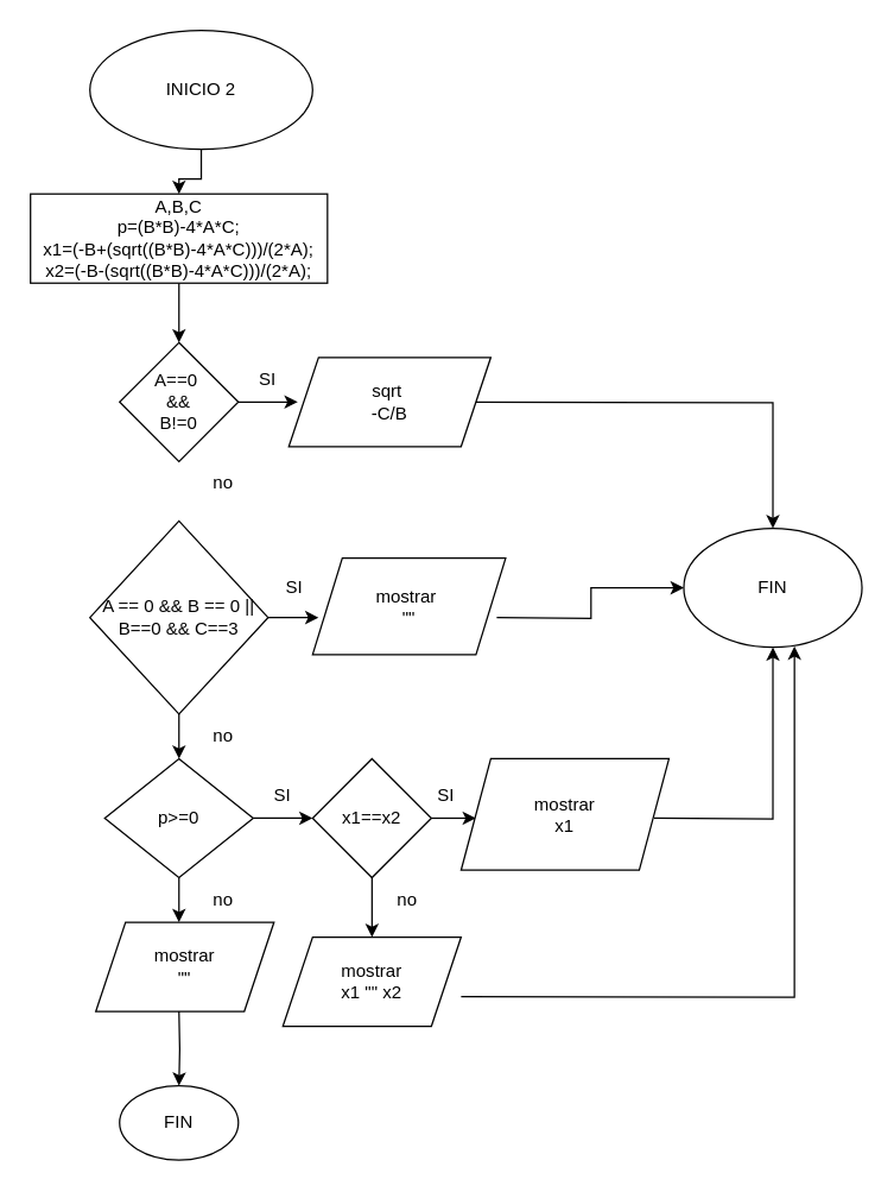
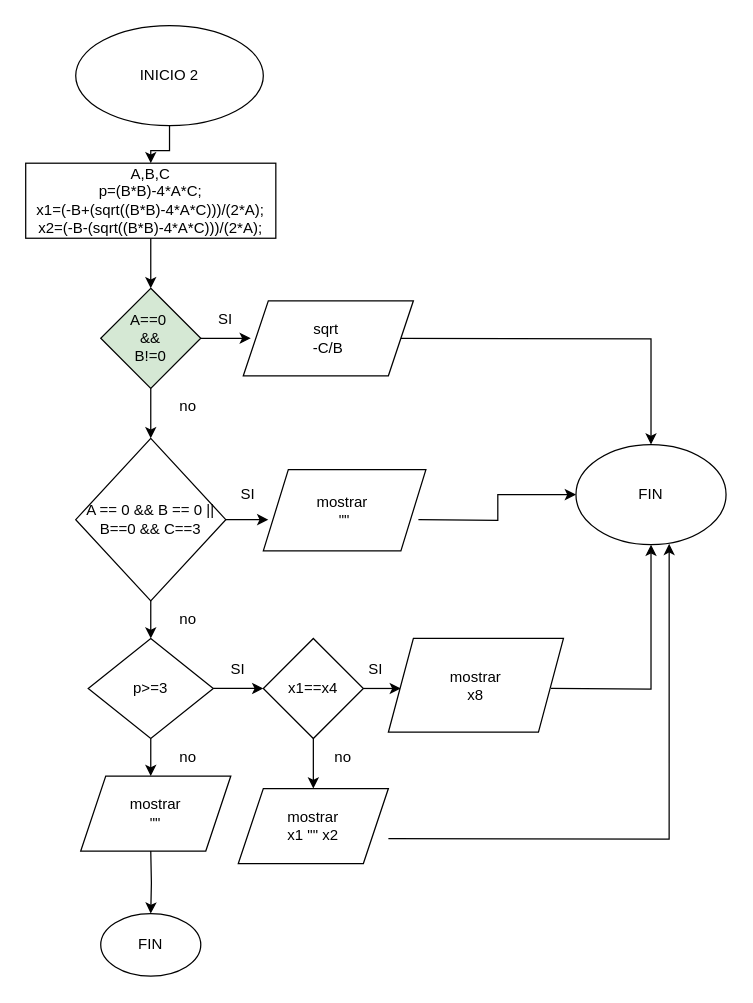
  <mxCell id="0" />
  <mxCell id="1" parent="0" />
  <mxCell id="2" value="" style="edgeStyle=orthogonalEdgeStyle;rounded=0;orthogonalLoop=1;jettySize=auto;html=1;" edge="1" parent="1" source="3" target="5"><mxGeometry relative="1" as="geometry" /></mxCell>
  <mxCell id="3" value="INICIO 2" style="ellipse;whiteSpace=wrap;html=1;" vertex="1" parent="1"><mxGeometry x="60" y="20" width="150" height="80" as="geometry" /></mxCell>
  <mxCell id="4" value="" style="edgeStyle=orthogonalEdgeStyle;rounded=0;orthogonalLoop=1;jettySize=auto;html=1;" edge="1" parent="1" source="5" target="8"><mxGeometry relative="1" as="geometry" /></mxCell>
  <mxCell id="5" value="A,B,C&lt;br&gt;&lt;div&gt;p=(B*B)-4*A*C;&lt;br&gt;&lt;/div&gt;&lt;div&gt;x1=(-B+(sqrt((B*B)-4*A*C)))/(2*A);&lt;br&gt;&lt;/div&gt;&lt;div&gt;x2=(-B-(sqrt((B*B)-4*A*C)))/(2*A);&lt;br&gt;&lt;/div&gt;" style="whiteSpace=wrap;html=1;" vertex="1" parent="1"><mxGeometry x="20" y="130" width="200" height="60" as="geometry" /></mxCell>
  <mxCell id="6" value="" style="edgeStyle=orthogonalEdgeStyle;rounded=0;orthogonalLoop=1;jettySize=auto;html=1;" edge="1" parent="1" source="8"><mxGeometry relative="1" as="geometry"><mxPoint x="200" y="270" as="targetPoint" /></mxGeometry></mxCell>
- <mxCell id="8" value="A==0&amp;nbsp;&lt;div&gt;&amp;amp;&amp;amp;&lt;div&gt;B!=0&lt;/div&gt;&lt;/div&gt;" style="rhombus;whiteSpace=wrap;html=1;" vertex="1" parent="1"><mxGeometry x="80" y="230" width="80" height="80" as="geometry" /></mxCell>
+ <mxCell id="7" value="" style="edgeStyle=orthogonalEdgeStyle;rounded=0;orthogonalLoop=1;jettySize=auto;html=1;" edge="1" parent="1" source="8" target="13"><mxGeometry relative="1" as="geometry" /></mxCell>
+ <mxCell id="8" value="A==0&amp;nbsp;&lt;div&gt;&amp;amp;&amp;amp;&lt;div&gt;B!=0&lt;/div&gt;&lt;/div&gt;" style="rhombus;whiteSpace=wrap;html=1;fillColor=#d5e8d4;" vertex="1" parent="1"><mxGeometry x="80" y="230" width="80" height="80" as="geometry" /></mxCell>
  <mxCell id="9" style="edgeStyle=orthogonalEdgeStyle;rounded=0;orthogonalLoop=1;jettySize=auto;html=1;" edge="1" parent="1" target="31"><mxGeometry relative="1" as="geometry"><mxPoint x="320" y="270" as="sourcePoint" /></mxGeometry></mxCell>
  <mxCell id="10" value="SI" style="text;html=1;align=center;verticalAlign=middle;whiteSpace=wrap;rounded=0;" vertex="1" parent="1"><mxGeometry x="150" y="240" width="60" height="30" as="geometry" /></mxCell>
  <mxCell id="11" value="" style="edgeStyle=orthogonalEdgeStyle;rounded=0;orthogonalLoop=1;jettySize=auto;html=1;" edge="1" parent="1" source="13"><mxGeometry relative="1" as="geometry"><mxPoint x="214" y="415" as="targetPoint" /></mxGeometry></mxCell>
  <mxCell id="12" value="" style="edgeStyle=orthogonalEdgeStyle;rounded=0;orthogonalLoop=1;jettySize=auto;html=1;" edge="1" parent="1" source="13" target="19"><mxGeometry relative="1" as="geometry" /></mxCell>
  <mxCell id="13" value="A == 0 &amp;amp;&amp;amp; B == 0 || B==0 &amp;amp;&amp;amp; C==3" style="rhombus;whiteSpace=wrap;html=1;" vertex="1" parent="1"><mxGeometry x="60" y="350" width="120" height="130" as="geometry" /></mxCell>
  <mxCell id="14" value="no" style="text;html=1;align=center;verticalAlign=middle;whiteSpace=wrap;rounded=0;" vertex="1" parent="1"><mxGeometry x="120" y="310" width="60" height="30" as="geometry" /></mxCell>
  <mxCell id="15" style="edgeStyle=orthogonalEdgeStyle;rounded=0;orthogonalLoop=1;jettySize=auto;html=1;entryX=0;entryY=0.5;entryDx=0;entryDy=0;" edge="1" parent="1" target="31"><mxGeometry relative="1" as="geometry"><mxPoint x="334" y="415" as="sourcePoint" /></mxGeometry></mxCell>
  <mxCell id="16" value="SI" style="text;html=1;align=center;verticalAlign=middle;whiteSpace=wrap;rounded=0;" vertex="1" parent="1"><mxGeometry x="167.5" y="380" width="60" height="30" as="geometry" /></mxCell>
  <mxCell id="17" value="" style="edgeStyle=orthogonalEdgeStyle;rounded=0;orthogonalLoop=1;jettySize=auto;html=1;" edge="1" parent="1" source="19" target="23"><mxGeometry relative="1" as="geometry" /></mxCell>
  <mxCell id="18" value="" style="edgeStyle=orthogonalEdgeStyle;rounded=0;orthogonalLoop=1;jettySize=auto;html=1;" edge="1" parent="1" source="19"><mxGeometry relative="1" as="geometry"><mxPoint x="120" y="620" as="targetPoint" /></mxGeometry></mxCell>
- <mxCell id="19" value="p&amp;gt;=0" style="rhombus;whiteSpace=wrap;html=1;" vertex="1" parent="1"><mxGeometry x="70" y="510" width="100" height="80" as="geometry" /></mxCell>
+ <mxCell id="19" value="p&amp;gt;=3" style="rhombus;whiteSpace=wrap;html=1;" vertex="1" parent="1"><mxGeometry x="70" y="510" width="100" height="80" as="geometry" /></mxCell>
  <mxCell id="20" value="SI" style="text;html=1;align=center;verticalAlign=middle;whiteSpace=wrap;rounded=0;" vertex="1" parent="1"><mxGeometry x="160" y="520" width="60" height="30" as="geometry" /></mxCell>
  <mxCell id="21" value="" style="edgeStyle=orthogonalEdgeStyle;rounded=0;orthogonalLoop=1;jettySize=auto;html=1;" edge="1" parent="1" source="23"><mxGeometry relative="1" as="geometry"><mxPoint x="320" y="550" as="targetPoint" /></mxGeometry></mxCell>
  <mxCell id="22" value="" style="edgeStyle=orthogonalEdgeStyle;rounded=0;orthogonalLoop=1;jettySize=auto;html=1;" edge="1" parent="1" source="23"><mxGeometry relative="1" as="geometry"><mxPoint x="250" y="630" as="targetPoint" /></mxGeometry></mxCell>
- <mxCell id="23" value="x1==x2" style="rhombus;whiteSpace=wrap;html=1;" vertex="1" parent="1"><mxGeometry x="210" y="510" width="80" height="80" as="geometry" /></mxCell>
+ <mxCell id="23" value="x1==x4" style="rhombus;whiteSpace=wrap;html=1;" vertex="1" parent="1"><mxGeometry x="210" y="510" width="80" height="80" as="geometry" /></mxCell>
  <mxCell id="24" style="edgeStyle=orthogonalEdgeStyle;rounded=0;orthogonalLoop=1;jettySize=auto;html=1;entryX=0.5;entryY=1;entryDx=0;entryDy=0;" edge="1" parent="1" target="31"><mxGeometry relative="1" as="geometry"><mxPoint x="530" y="440" as="targetPoint" /><mxPoint x="440" y="550" as="sourcePoint" /></mxGeometry></mxCell>
  <mxCell id="25" value="SI" style="text;html=1;align=center;verticalAlign=middle;whiteSpace=wrap;rounded=0;" vertex="1" parent="1"><mxGeometry x="270" y="520" width="60" height="30" as="geometry" /></mxCell>
  <mxCell id="26" value="no" style="text;html=1;align=center;verticalAlign=middle;whiteSpace=wrap;rounded=0;" vertex="1" parent="1"><mxGeometry x="244" y="590" width="60" height="30" as="geometry" /></mxCell>
  <mxCell id="27" value="" style="edgeStyle=orthogonalEdgeStyle;rounded=0;orthogonalLoop=1;jettySize=auto;html=1;" edge="1" parent="1" target="30"><mxGeometry relative="1" as="geometry"><mxPoint x="120" y="680" as="sourcePoint" /></mxGeometry></mxCell>
  <mxCell id="28" value="no" style="text;html=1;align=center;verticalAlign=middle;whiteSpace=wrap;rounded=0;" vertex="1" parent="1"><mxGeometry x="120" y="480" width="60" height="30" as="geometry" /></mxCell>
  <mxCell id="29" value="no" style="text;html=1;align=center;verticalAlign=middle;whiteSpace=wrap;rounded=0;" vertex="1" parent="1"><mxGeometry x="120" y="590" width="60" height="30" as="geometry" /></mxCell>
  <mxCell id="30" value="FIN" style="ellipse;whiteSpace=wrap;html=1;" vertex="1" parent="1"><mxGeometry x="80" y="730" width="80" height="50" as="geometry" /></mxCell>
  <mxCell id="31" value="FIN" style="ellipse;whiteSpace=wrap;html=1;" vertex="1" parent="1"><mxGeometry x="460" y="355" width="120" height="80" as="geometry" /></mxCell>
  <mxCell id="32" style="edgeStyle=orthogonalEdgeStyle;rounded=0;orthogonalLoop=1;jettySize=auto;html=1;entryX=0.621;entryY=0.992;entryDx=0;entryDy=0;entryPerimeter=0;" edge="1" parent="1" target="31"><mxGeometry relative="1" as="geometry"><mxPoint x="310" y="670" as="sourcePoint" /></mxGeometry></mxCell>
  <mxCell id="33" value="sqrt&amp;nbsp;&lt;div&gt;-C/B&lt;/div&gt;" style="shape=parallelogram;perimeter=parallelogramPerimeter;whiteSpace=wrap;html=1;fixedSize=1;" vertex="1" parent="1"><mxGeometry x="194" y="240" width="136" height="60" as="geometry" /></mxCell>
  <mxCell id="34" value="mostrar&amp;nbsp;&lt;div&gt;&quot;&quot;&lt;/div&gt;" style="shape=parallelogram;perimeter=parallelogramPerimeter;whiteSpace=wrap;html=1;fixedSize=1;" vertex="1" parent="1"><mxGeometry x="210" y="375" width="130" height="65" as="geometry" /></mxCell>
  <mxCell id="35" value="&lt;div&gt;mostrar&lt;/div&gt;&quot;&quot;" style="shape=parallelogram;perimeter=parallelogramPerimeter;whiteSpace=wrap;html=1;fixedSize=1;" vertex="1" parent="1"><mxGeometry x="64" y="620" width="120" height="60" as="geometry" /></mxCell>
- <mxCell id="36" value="mostrar&lt;div&gt;x1&lt;/div&gt;" style="shape=parallelogram;perimeter=parallelogramPerimeter;whiteSpace=wrap;html=1;fixedSize=1;" vertex="1" parent="1"><mxGeometry x="310" y="510" width="140" height="75" as="geometry" /></mxCell>
+ <mxCell id="36" value="mostrar&lt;div&gt;x8&lt;/div&gt;" style="shape=parallelogram;perimeter=parallelogramPerimeter;whiteSpace=wrap;html=1;fixedSize=1;" vertex="1" parent="1"><mxGeometry x="310" y="510" width="140" height="75" as="geometry" /></mxCell>
  <mxCell id="37" value="mostrar&lt;div&gt;x1 &quot;&quot;&amp;nbsp;&lt;span style=&quot;background-color: initial;&quot;&gt;x2&lt;/span&gt;&lt;/div&gt;" style="shape=parallelogram;perimeter=parallelogramPerimeter;whiteSpace=wrap;html=1;fixedSize=1;" vertex="1" parent="1"><mxGeometry x="190" y="630" width="120" height="60" as="geometry" /></mxCell>
